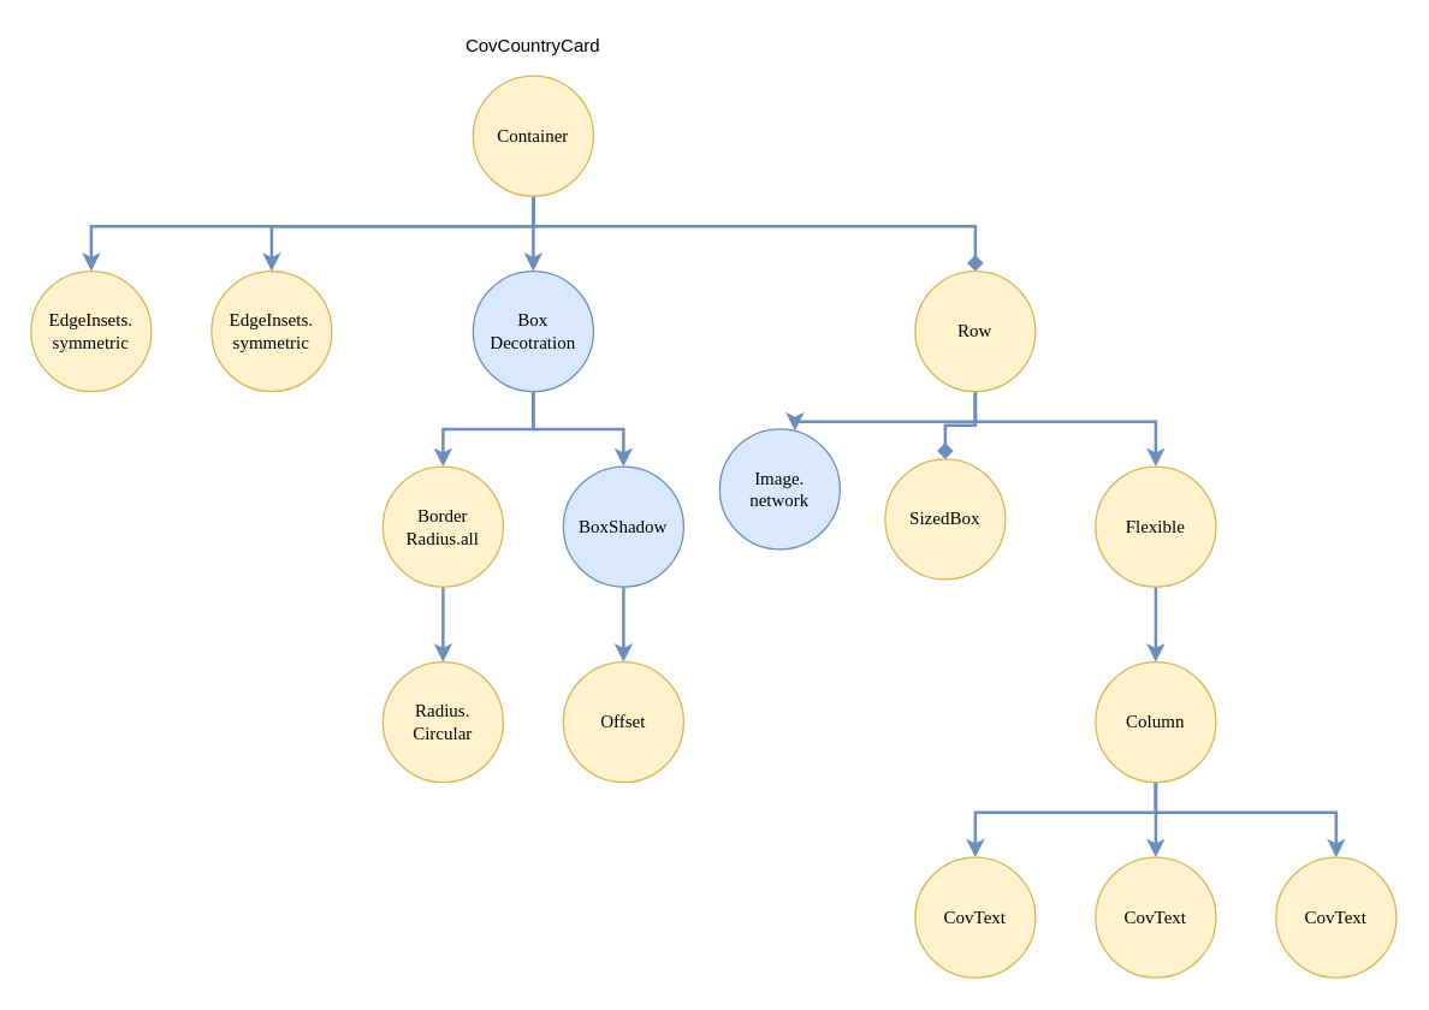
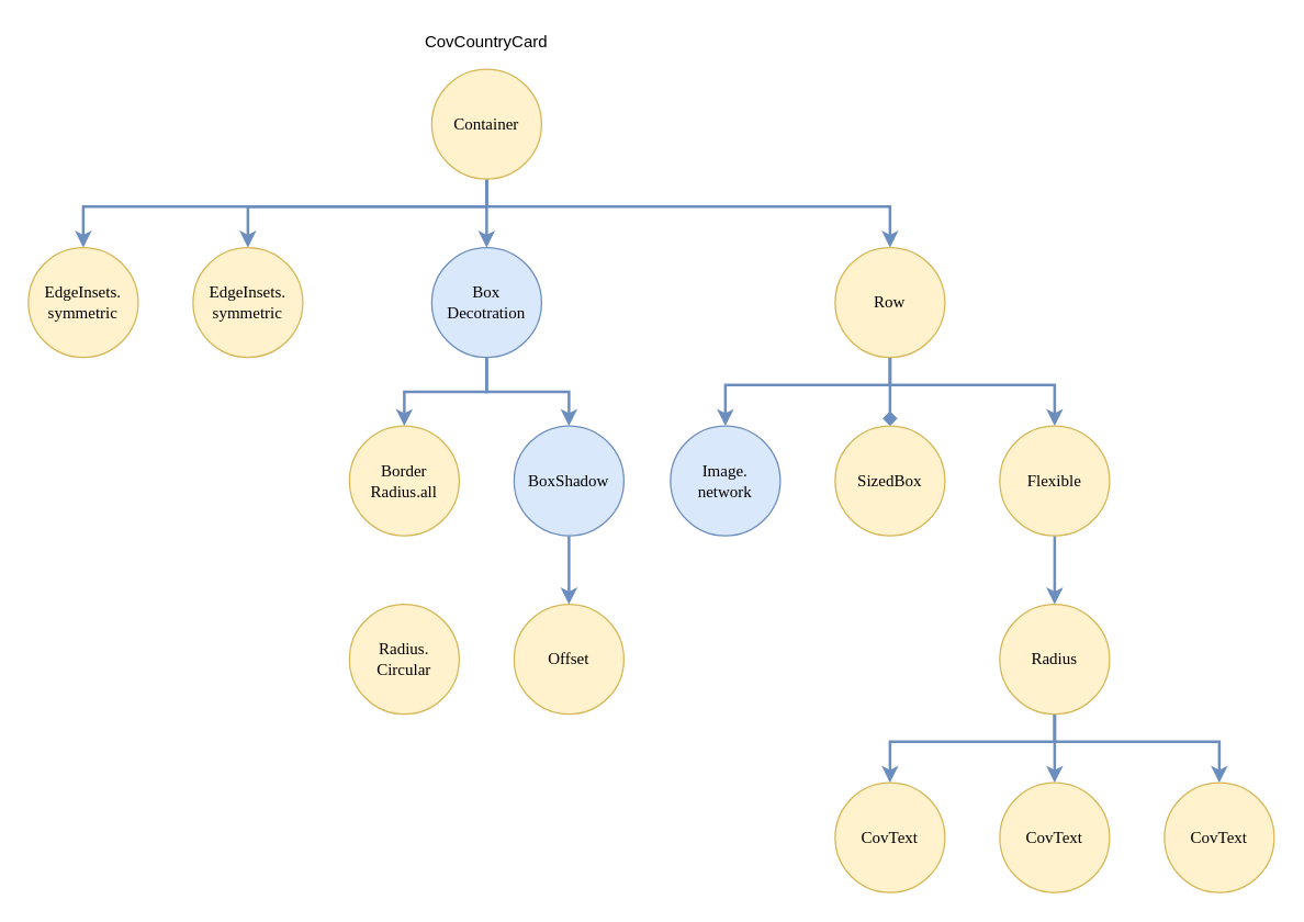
  <mxCell id="0" />
  <mxCell id="1" parent="0" />
  <mxCell id="2" value="" style="edgeStyle=orthogonalEdgeStyle;rounded=0;orthogonalLoop=1;jettySize=auto;html=1;fillColor=#dae8fc;strokeColor=#6c8ebf;strokeWidth=2;" edge="1" parent="1" source="6" target="8"><mxGeometry relative="1" as="geometry"><Array as="points"><mxPoint x="354" y="150" /><mxPoint x="60" y="150" /></Array></mxGeometry></mxCell>
  <mxCell id="3" style="edgeStyle=orthogonalEdgeStyle;rounded=0;orthogonalLoop=1;jettySize=auto;html=1;fillColor=#dae8fc;strokeColor=#6c8ebf;strokeWidth=2;" edge="1" parent="1" source="6" target="9"><mxGeometry relative="1" as="geometry"><Array as="points"><mxPoint x="354" y="150" /><mxPoint x="180" y="150" /></Array></mxGeometry></mxCell>
  <mxCell id="4" style="edgeStyle=orthogonalEdgeStyle;rounded=0;orthogonalLoop=1;jettySize=auto;html=1;fillColor=#dae8fc;strokeColor=#6c8ebf;strokeWidth=2;" edge="1" parent="1" source="6" target="12"><mxGeometry relative="1" as="geometry" /></mxCell>
- <mxCell id="5" value="" style="edgeStyle=orthogonalEdgeStyle;rounded=0;orthogonalLoop=1;jettySize=auto;html=1;fillColor=#dae8fc;strokeColor=#6c8ebf;strokeWidth=2;endArrow=diamond;" edge="1" parent="1" source="6" target="22"><mxGeometry relative="1" as="geometry"><Array as="points"><mxPoint x="354" y="150" /><mxPoint x="648" y="150" /></Array></mxGeometry></mxCell>
+ <mxCell id="5" value="" style="edgeStyle=orthogonalEdgeStyle;rounded=0;orthogonalLoop=1;jettySize=auto;html=1;fillColor=#dae8fc;strokeColor=#6c8ebf;strokeWidth=2;" edge="1" parent="1" source="6" target="22"><mxGeometry relative="1" as="geometry"><Array as="points"><mxPoint x="354" y="150" /><mxPoint x="648" y="150" /></Array></mxGeometry></mxCell>
  <mxCell id="6" value="Container" style="ellipse;whiteSpace=wrap;html=1;aspect=fixed;fontFamily=Verdana;fillColor=#fff2cc;strokeColor=#d6b656;" vertex="1" parent="1"><mxGeometry x="314" y="50" width="80" height="80" as="geometry" /></mxCell>
  <mxCell id="7" value="CovCountryCard" style="text;html=1;strokeColor=none;fillColor=none;align=center;verticalAlign=middle;whiteSpace=wrap;rounded=0;" vertex="1" parent="1"><mxGeometry x="334" y="20" width="40" height="20" as="geometry" /></mxCell>
  <mxCell id="8" value="EdgeInsets.&lt;br&gt;symmetric" style="ellipse;whiteSpace=wrap;html=1;aspect=fixed;fontFamily=Verdana;fillColor=#fff2cc;strokeColor=#d6b656;" vertex="1" parent="1"><mxGeometry x="20" y="180" width="80" height="80" as="geometry" /></mxCell>
  <mxCell id="9" value="EdgeInsets.&lt;br&gt;symmetric" style="ellipse;whiteSpace=wrap;html=1;aspect=fixed;fontFamily=Verdana;fillColor=#fff2cc;strokeColor=#d6b656;" vertex="1" parent="1"><mxGeometry x="140" y="180" width="80" height="80" as="geometry" /></mxCell>
  <mxCell id="10" value="" style="edgeStyle=orthogonalEdgeStyle;rounded=0;orthogonalLoop=1;jettySize=auto;html=1;fillColor=#dae8fc;strokeColor=#6c8ebf;strokeWidth=2;" edge="1" parent="1" source="12" target="14"><mxGeometry relative="1" as="geometry" /></mxCell>
  <mxCell id="11" value="" style="edgeStyle=orthogonalEdgeStyle;rounded=0;orthogonalLoop=1;jettySize=auto;html=1;fillColor=#dae8fc;strokeColor=#6c8ebf;strokeWidth=2;" edge="1" parent="1" source="12" target="17"><mxGeometry relative="1" as="geometry" /></mxCell>
  <mxCell id="12" value="Box&lt;br&gt;Decotration" style="ellipse;whiteSpace=wrap;html=1;aspect=fixed;fontFamily=Verdana;fillColor=#dae8fc;strokeColor=#6c8ebf;" vertex="1" parent="1"><mxGeometry x="314" y="180" width="80" height="80" as="geometry" /></mxCell>
- <mxCell id="13" value="" style="edgeStyle=orthogonalEdgeStyle;rounded=0;orthogonalLoop=1;jettySize=auto;html=1;fillColor=#dae8fc;strokeColor=#6c8ebf;strokeWidth=2;" edge="1" parent="1" source="14" target="15"><mxGeometry relative="1" as="geometry" /></mxCell>
  <mxCell id="14" value="Border&lt;br&gt;Radius.all" style="ellipse;whiteSpace=wrap;html=1;aspect=fixed;fontFamily=Verdana;fillColor=#fff2cc;strokeColor=#d6b656;" vertex="1" parent="1"><mxGeometry x="254" y="310" width="80" height="80" as="geometry" /></mxCell>
  <mxCell id="15" value="Radius.&lt;br&gt;Circular" style="ellipse;whiteSpace=wrap;html=1;aspect=fixed;fontFamily=Verdana;fillColor=#fff2cc;strokeColor=#d6b656;" vertex="1" parent="1"><mxGeometry x="254" y="440" width="80" height="80" as="geometry" /></mxCell>
  <mxCell id="16" value="" style="edgeStyle=orthogonalEdgeStyle;rounded=0;orthogonalLoop=1;jettySize=auto;html=1;fillColor=#dae8fc;strokeColor=#6c8ebf;strokeWidth=2;" edge="1" parent="1" source="17" target="18"><mxGeometry relative="1" as="geometry" /></mxCell>
  <mxCell id="17" value="BoxShadow" style="ellipse;whiteSpace=wrap;html=1;aspect=fixed;fontFamily=Verdana;fillColor=#dae8fc;strokeColor=#6c8ebf;" vertex="1" parent="1"><mxGeometry x="374" y="310" width="80" height="80" as="geometry" /></mxCell>
  <mxCell id="18" value="Offset" style="ellipse;whiteSpace=wrap;html=1;aspect=fixed;fontFamily=Verdana;fillColor=#fff2cc;strokeColor=#d6b656;" vertex="1" parent="1"><mxGeometry x="374" y="440" width="80" height="80" as="geometry" /></mxCell>
  <mxCell id="19" value="" style="edgeStyle=orthogonalEdgeStyle;rounded=0;orthogonalLoop=1;jettySize=auto;html=1;fillColor=#dae8fc;strokeColor=#6c8ebf;strokeWidth=2;" edge="1" parent="1" source="22" target="23"><mxGeometry relative="1" as="geometry"><Array as="points"><mxPoint x="648" y="280" /><mxPoint x="528" y="280" /></Array></mxGeometry></mxCell>
  <mxCell id="20" value="" style="edgeStyle=orthogonalEdgeStyle;rounded=0;orthogonalLoop=1;jettySize=auto;html=1;fillColor=#dae8fc;strokeColor=#6c8ebf;strokeWidth=2;endArrow=diamond;" edge="1" parent="1" source="22" target="24"><mxGeometry relative="1" as="geometry" /></mxCell>
  <mxCell id="21" style="edgeStyle=orthogonalEdgeStyle;rounded=0;orthogonalLoop=1;jettySize=auto;html=1;fillColor=#dae8fc;strokeColor=#6c8ebf;strokeWidth=2;" edge="1" parent="1" source="22" target="26"><mxGeometry relative="1" as="geometry"><Array as="points"><mxPoint x="648" y="280" /><mxPoint x="768" y="280" /></Array></mxGeometry></mxCell>
  <mxCell id="22" value="Row" style="ellipse;whiteSpace=wrap;html=1;aspect=fixed;fontFamily=Verdana;fillColor=#fff2cc;strokeColor=#d6b656;" vertex="1" parent="1"><mxGeometry x="608" y="180" width="80" height="80" as="geometry" /></mxCell>
- <mxCell id="23" value="Image.&lt;br&gt;network" style="ellipse;whiteSpace=wrap;html=1;aspect=fixed;fontFamily=Verdana;fillColor=#dae8fc;strokeColor=#6c8ebf;" vertex="1" parent="1"><mxGeometry x="478" y="285" width="80" height="80" as="geometry" /></mxCell>
- <mxCell id="24" value="SizedBox" style="ellipse;whiteSpace=wrap;html=1;aspect=fixed;fontFamily=Verdana;fillColor=#fff2cc;strokeColor=#d6b656;" vertex="1" parent="1"><mxGeometry x="588" y="305" width="80" height="80" as="geometry" /></mxCell>
+ <mxCell id="23" value="Image.&lt;br&gt;network" style="ellipse;whiteSpace=wrap;html=1;aspect=fixed;fontFamily=Verdana;fillColor=#dae8fc;strokeColor=#6c8ebf;" vertex="1" parent="1"><mxGeometry x="488" y="310" width="80" height="80" as="geometry" /></mxCell>
+ <mxCell id="24" value="SizedBox" style="ellipse;whiteSpace=wrap;html=1;aspect=fixed;fontFamily=Verdana;fillColor=#fff2cc;strokeColor=#d6b656;" vertex="1" parent="1"><mxGeometry x="608" y="310" width="80" height="80" as="geometry" /></mxCell>
  <mxCell id="25" value="" style="edgeStyle=orthogonalEdgeStyle;rounded=0;orthogonalLoop=1;jettySize=auto;html=1;fillColor=#dae8fc;strokeColor=#6c8ebf;strokeWidth=2;" edge="1" parent="1" source="26" target="30"><mxGeometry relative="1" as="geometry" /></mxCell>
  <mxCell id="26" value="Flexible" style="ellipse;whiteSpace=wrap;html=1;aspect=fixed;fontFamily=Verdana;fillColor=#fff2cc;strokeColor=#d6b656;" vertex="1" parent="1"><mxGeometry x="728" y="310" width="80" height="80" as="geometry" /></mxCell>
  <mxCell id="27" value="" style="edgeStyle=orthogonalEdgeStyle;rounded=0;orthogonalLoop=1;jettySize=auto;html=1;fillColor=#dae8fc;strokeColor=#6c8ebf;strokeWidth=2;" edge="1" parent="1" source="30" target="31"><mxGeometry relative="1" as="geometry"><Array as="points"><mxPoint x="768" y="540" /><mxPoint x="648" y="540" /></Array></mxGeometry></mxCell>
  <mxCell id="28" style="edgeStyle=orthogonalEdgeStyle;rounded=0;orthogonalLoop=1;jettySize=auto;html=1;fillColor=#dae8fc;strokeColor=#6c8ebf;strokeWidth=2;" edge="1" parent="1" source="30" target="32"><mxGeometry relative="1" as="geometry" /></mxCell>
  <mxCell id="29" style="edgeStyle=orthogonalEdgeStyle;rounded=0;orthogonalLoop=1;jettySize=auto;html=1;fillColor=#dae8fc;strokeColor=#6c8ebf;strokeWidth=2;" edge="1" parent="1" source="30" target="33"><mxGeometry relative="1" as="geometry"><Array as="points"><mxPoint x="768" y="540" /><mxPoint x="888" y="540" /></Array></mxGeometry></mxCell>
- <mxCell id="30" value="Column" style="ellipse;whiteSpace=wrap;html=1;aspect=fixed;fontFamily=Verdana;fillColor=#fff2cc;strokeColor=#d6b656;" vertex="1" parent="1"><mxGeometry x="728" y="440" width="80" height="80" as="geometry" /></mxCell>
+ <mxCell id="30" value="Radius" style="ellipse;whiteSpace=wrap;html=1;aspect=fixed;fontFamily=Verdana;fillColor=#fff2cc;strokeColor=#d6b656;" vertex="1" parent="1"><mxGeometry x="728" y="440" width="80" height="80" as="geometry" /></mxCell>
  <mxCell id="31" value="CovText" style="ellipse;whiteSpace=wrap;html=1;aspect=fixed;fontFamily=Verdana;fillColor=#fff2cc;strokeColor=#d6b656;" vertex="1" parent="1"><mxGeometry x="608" y="570" width="80" height="80" as="geometry" /></mxCell>
  <mxCell id="32" value="CovText" style="ellipse;whiteSpace=wrap;html=1;aspect=fixed;fontFamily=Verdana;fillColor=#fff2cc;strokeColor=#d6b656;" vertex="1" parent="1"><mxGeometry x="728" y="570" width="80" height="80" as="geometry" /></mxCell>
  <mxCell id="33" value="CovText" style="ellipse;whiteSpace=wrap;html=1;aspect=fixed;fontFamily=Verdana;fillColor=#fff2cc;strokeColor=#d6b656;" vertex="1" parent="1"><mxGeometry x="848" y="570" width="80" height="80" as="geometry" /></mxCell>
